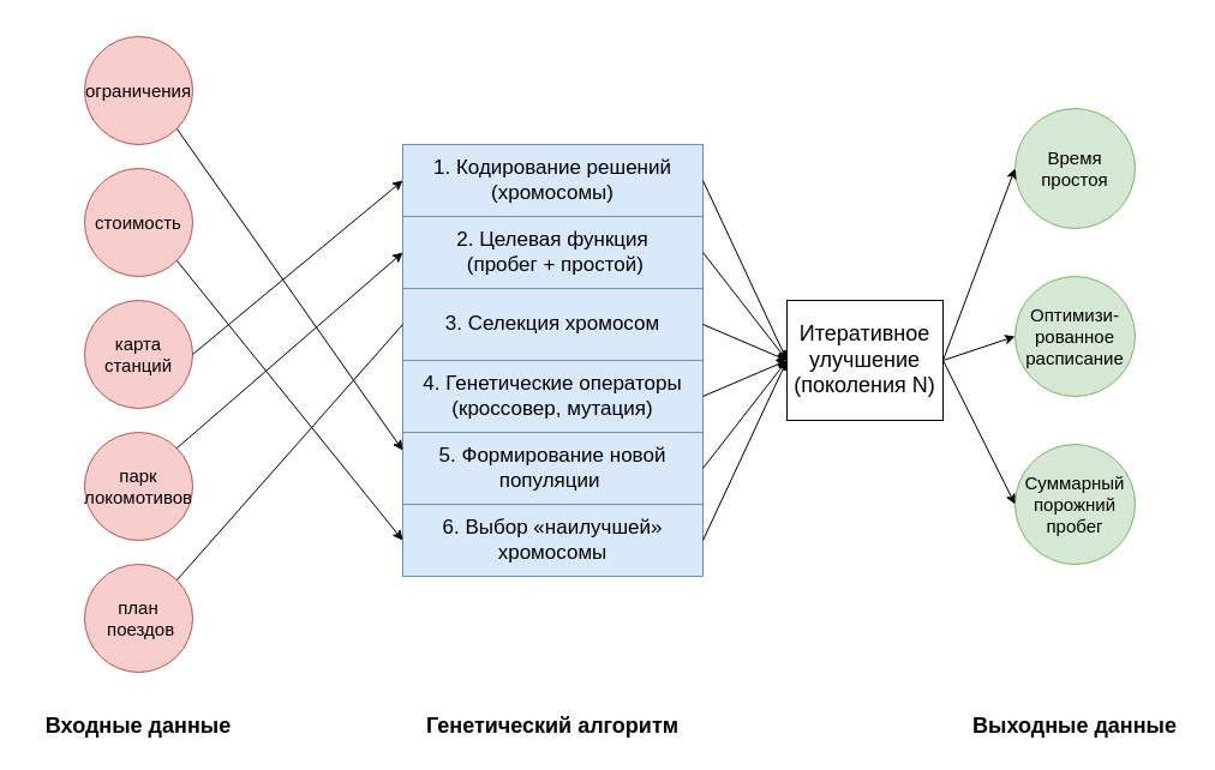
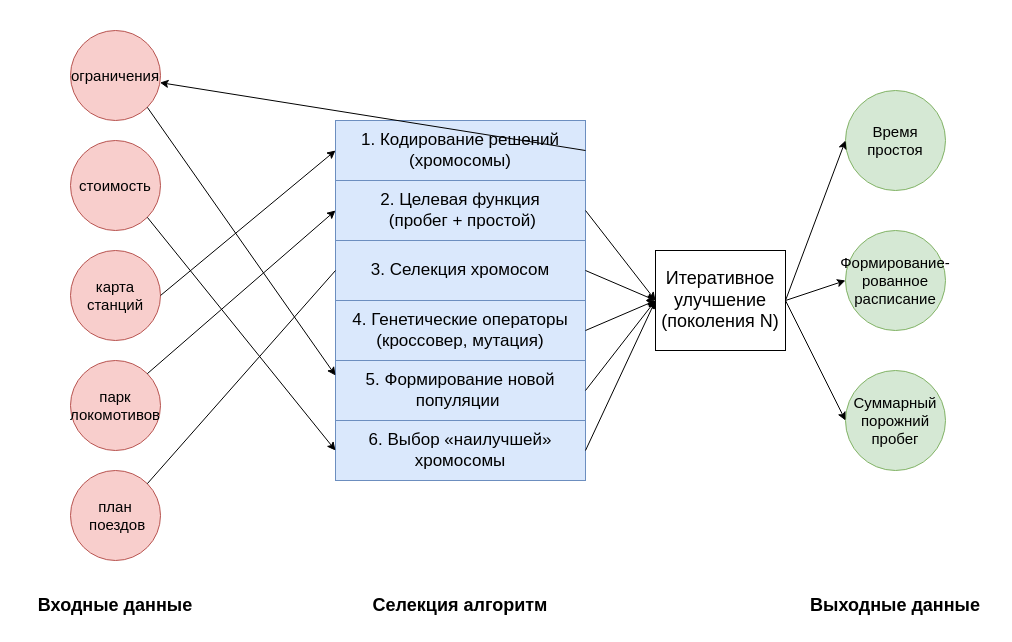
  <mxCell id="0" />
  <mxCell id="1" parent="0" />
- <mxCell id="2" value="Генетический алгоритм" style="text;html=1;align=center;verticalAlign=middle;whiteSpace=wrap;rounded=0;fontSize=18;fontStyle=1" vertex="1" parent="1"><mxGeometry x="344" y="590" width="232" height="30" as="geometry" /></mxCell>
+ <mxCell id="2" value="Селекция алгоритм" style="text;html=1;align=center;verticalAlign=middle;whiteSpace=wrap;rounded=0;fontSize=18;fontStyle=1" vertex="1" parent="1"><mxGeometry x="344" y="590" width="232" height="30" as="geometry" /></mxCell>
  <mxCell id="3" value="Входные данные" style="text;html=1;align=center;verticalAlign=middle;whiteSpace=wrap;rounded=0;fontSize=18;fontStyle=1" vertex="1" parent="1"><mxGeometry x="20" y="590" width="190" height="30" as="geometry" /></mxCell>
  <mxCell id="4" value="Выходные данные" style="text;html=1;align=center;verticalAlign=middle;whiteSpace=wrap;rounded=0;fontSize=18;fontStyle=1" vertex="1" parent="1"><mxGeometry x="800" y="590" width="190" height="30" as="geometry" /></mxCell>
  <mxCell id="5" value="карта станций" style="ellipse;whiteSpace=wrap;html=1;aspect=fixed;fontSize=15;fillColor=#f8cecc;strokeColor=#b85450;" vertex="1" parent="1"><mxGeometry x="70" y="250" width="90" height="90" as="geometry" /></mxCell>
  <mxCell id="6" value="парк локомотивов" style="ellipse;whiteSpace=wrap;html=1;aspect=fixed;fontSize=15;fillColor=#f8cecc;strokeColor=#b85450;" vertex="1" parent="1"><mxGeometry x="70" y="360" width="90" height="90" as="geometry" /></mxCell>
  <mxCell id="7" value="план&lt;div&gt;&amp;nbsp;поездов&lt;/div&gt;" style="ellipse;whiteSpace=wrap;html=1;aspect=fixed;fontSize=15;fillColor=#f8cecc;strokeColor=#b85450;" vertex="1" parent="1"><mxGeometry x="70" y="470" width="90" height="90" as="geometry" /></mxCell>
  <mxCell id="8" value="ограничения" style="ellipse;whiteSpace=wrap;html=1;aspect=fixed;fontSize=15;fillColor=#f8cecc;strokeColor=#b85450;" vertex="1" parent="1"><mxGeometry x="70" y="30" width="90" height="90" as="geometry" /></mxCell>
  <mxCell id="9" value="стоимость" style="ellipse;whiteSpace=wrap;html=1;aspect=fixed;fontSize=15;fillColor=#f8cecc;strokeColor=#b85450;" vertex="1" parent="1"><mxGeometry x="70" y="140" width="90" height="90" as="geometry" /></mxCell>
- <mxCell id="10" value="Оптимизи-рованное расписание" style="ellipse;whiteSpace=wrap;html=1;aspect=fixed;fontSize=15;fillColor=#d5e8d4;strokeColor=#82b366;" vertex="1" parent="1"><mxGeometry x="845" y="230" width="100" height="100" as="geometry" /></mxCell>
+ <mxCell id="10" value="Формирование-рованное расписание" style="ellipse;whiteSpace=wrap;html=1;aspect=fixed;fontSize=15;fillColor=#d5e8d4;strokeColor=#82b366;" vertex="1" parent="1"><mxGeometry x="845" y="230" width="100" height="100" as="geometry" /></mxCell>
  <mxCell id="11" value="Время простоя" style="ellipse;whiteSpace=wrap;html=1;aspect=fixed;fontSize=15;fillColor=#d5e8d4;strokeColor=#82b366;" vertex="1" parent="1"><mxGeometry x="845" y="90" width="100" height="100" as="geometry" /></mxCell>
  <mxCell id="12" value="Суммарный порожний пробег" style="ellipse;whiteSpace=wrap;html=1;aspect=fixed;fontSize=15;fillColor=#d5e8d4;strokeColor=#82b366;" vertex="1" parent="1"><mxGeometry x="845" y="370" width="100" height="100" as="geometry" /></mxCell>
  <mxCell id="13" value="" style="rounded=0;whiteSpace=wrap;html=1;" vertex="1" parent="1"><mxGeometry x="335" width="250" height="360" as="geometry" y="120" /></mxCell>
  <mxCell id="14" value="&lt;div&gt;&lt;span style=&quot;background-color: transparent; color: light-dark(rgb(0, 0, 0), rgb(255, 255, 255));&quot;&gt;1. Кодирование решений (хромосомы)&lt;/span&gt;&lt;/div&gt;" style="text;html=1;align=center;verticalAlign=middle;whiteSpace=wrap;rounded=0;fontSize=17;strokeColor=#6c8ebf;fillColor=#dae8fc;" vertex="1" parent="1"><mxGeometry x="335" width="250" height="60" as="geometry" y="120" /></mxCell>
  <mxCell id="15" value="&lt;div&gt;&lt;span style=&quot;background-color: transparent; color: light-dark(rgb(0, 0, 0), rgb(255, 255, 255));&quot;&gt;2. Целевая функция&lt;/span&gt;&lt;/div&gt;&lt;div&gt;&lt;span style=&quot;background-color: transparent; color: light-dark(rgb(0, 0, 0), rgb(255, 255, 255));&quot;&gt;&amp;nbsp;(пробег + простой)&lt;/span&gt;&lt;/div&gt;" style="text;html=1;align=center;verticalAlign=middle;whiteSpace=wrap;rounded=0;fontSize=17;strokeColor=#6c8ebf;fillColor=#dae8fc;" vertex="1" parent="1"><mxGeometry x="335" y="180" width="250" height="60" as="geometry" /></mxCell>
  <mxCell id="16" value="&lt;div&gt;3. Селекция хромосом&lt;/div&gt;" style="text;html=1;align=center;verticalAlign=middle;whiteSpace=wrap;rounded=0;fontSize=17;strokeColor=#6c8ebf;fillColor=#dae8fc;" vertex="1" parent="1"><mxGeometry x="335" y="240" width="250" height="60" as="geometry" /></mxCell>
  <mxCell id="17" value="&lt;div&gt;4. Генетические операторы (кроссовер, мутация)&lt;/div&gt;" style="text;html=1;align=center;verticalAlign=middle;whiteSpace=wrap;rounded=0;fontSize=17;strokeColor=#6c8ebf;fillColor=#dae8fc;" vertex="1" parent="1"><mxGeometry x="335" y="300" width="250" height="60" as="geometry" /></mxCell>
  <mxCell id="18" value="&lt;div&gt;5. Формирование новой популяции&amp;nbsp;&lt;/div&gt;" style="text;html=1;align=center;verticalAlign=middle;whiteSpace=wrap;rounded=0;fontSize=17;strokeColor=#6c8ebf;fillColor=#dae8fc;" vertex="1" parent="1"><mxGeometry x="335" y="360" width="250" height="60" as="geometry" /></mxCell>
  <mxCell id="19" value="&lt;div&gt;6. В&lt;span style=&quot;font-family: Arial, sans-serif; text-align: justify; background-color: transparent; color: light-dark(rgb(0, 0, 0), rgb(255, 255, 255));&quot;&gt;ыбор «наилучшей» хромосомы&lt;/span&gt;&lt;/div&gt;" style="text;html=1;align=center;verticalAlign=middle;whiteSpace=wrap;rounded=0;fontSize=17;strokeColor=#6c8ebf;fillColor=#dae8fc;" vertex="1" parent="1"><mxGeometry x="335" y="420" width="250" height="60" as="geometry" /></mxCell>
  <mxCell id="20" value="Итеративное улучшение (поколения N)" style="text;html=1;align=center;verticalAlign=middle;whiteSpace=wrap;rounded=0;fontSize=18;horizontal=1;fontStyle=0;strokeColor=default;" vertex="1" parent="1"><mxGeometry x="655" y="250" width="130" height="100" as="geometry" /></mxCell>
  <mxCell id="21" value="" style="endArrow=classic;html=1;rounded=0;entryX=0;entryY=0.5;entryDx=0;entryDy=0;exitX=1;exitY=0.5;exitDx=0;exitDy=0;" edge="1" parent="1" source="20" target="11"><mxGeometry width="50" height="50" relative="1" as="geometry"><mxPoint x="185" y="410" as="sourcePoint" /><mxPoint x="465" y="570" as="targetPoint" /></mxGeometry></mxCell>
  <mxCell id="22" value="" style="endArrow=classic;html=1;rounded=0;entryX=0;entryY=0.5;entryDx=0;entryDy=0;exitX=1;exitY=0.5;exitDx=0;exitDy=0;" edge="1" parent="1" source="20" target="10"><mxGeometry width="50" height="50" relative="1" as="geometry"><mxPoint x="635" y="280" as="sourcePoint" /><mxPoint x="695" as="targetPoint" y="120" /></mxGeometry></mxCell>
  <mxCell id="23" value="" style="endArrow=classic;html=1;rounded=0;entryX=0;entryY=0.5;entryDx=0;entryDy=0;exitX=1;exitY=0.5;exitDx=0;exitDy=0;" edge="1" parent="1" source="20" target="12"><mxGeometry width="50" height="50" relative="1" as="geometry"><mxPoint x="625" y="320" as="sourcePoint" /><mxPoint x="685" y="160" as="targetPoint" /></mxGeometry></mxCell>
  <mxCell id="24" value="" style="ellipse;whiteSpace=wrap;html=1;align=center;aspect=fixed;fillColor=none;strokeColor=none;resizable=0;perimeter=centerPerimeter;rotatable=0;allowArrows=0;points=[];outlineConnect=1;" vertex="1" parent="1"><mxGeometry x="365" y="20" width="10" height="10" as="geometry" /></mxCell>
  <mxCell id="25" value="" style="endArrow=classic;html=1;rounded=0;entryX=0;entryY=0.5;entryDx=0;entryDy=0;exitX=1;exitY=0.5;exitDx=0;exitDy=0;" edge="1" parent="1" source="5" target="14"><mxGeometry width="50" height="50" relative="1" as="geometry"><mxPoint x="525" y="90" as="sourcePoint" /><mxPoint x="585" y="-70" as="targetPoint" /></mxGeometry></mxCell>
  <mxCell id="26" value="" style="endArrow=classic;html=1;rounded=0;entryX=0;entryY=0.5;entryDx=0;entryDy=0;exitX=1;exitY=0;exitDx=0;exitDy=0;" edge="1" parent="1" source="6" target="15"><mxGeometry width="50" height="50" relative="1" as="geometry"><mxPoint x="535" y="90" as="sourcePoint" /><mxPoint x="595" y="-70" as="targetPoint" /></mxGeometry></mxCell>
  <mxCell id="27" value="" style="endArrow=classic;html=1;rounded=0;entryX=0;entryY=0.25;entryDx=0;entryDy=0;exitX=1;exitY=1;exitDx=0;exitDy=0;" edge="1" parent="1" source="8" target="18"><mxGeometry width="50" height="50" relative="1" as="geometry"><mxPoint x="295" y="80" as="sourcePoint" /><mxPoint x="355" y="-80" as="targetPoint" /></mxGeometry></mxCell>
  <mxCell id="28" value="" style="endArrow=classic;html=1;rounded=0;entryX=0;entryY=0.5;entryDx=0;entryDy=0;exitX=1;exitY=1;exitDx=0;exitDy=0;" edge="1" parent="1" source="9" target="19"><mxGeometry width="50" height="50" relative="1" as="geometry"><mxPoint x="275" y="210" as="sourcePoint" /><mxPoint x="335" y="50" as="targetPoint" /></mxGeometry></mxCell>
  <mxCell id="29" value="" style="endArrow=none;html=1;rounded=0;entryX=0;entryY=0.5;entryDx=0;entryDy=0;exitX=1;exitY=0;exitDx=0;exitDy=0;" edge="1" parent="1" source="7" target="16"><mxGeometry width="50" height="50" relative="1" as="geometry"><mxPoint x="275" y="150" as="sourcePoint" /><mxPoint x="335" y="-10" as="targetPoint" /></mxGeometry></mxCell>
- <mxCell id="30" value="" style="endArrow=classic;html=1;rounded=0;entryX=0;entryY=0.5;entryDx=0;entryDy=0;exitX=1;exitY=0.5;exitDx=0;exitDy=0;" edge="1" parent="1" source="14" target="20"><mxGeometry width="50" height="50" relative="1" as="geometry"><mxPoint x="725" y="240" as="sourcePoint" /><mxPoint x="785" y="80" as="targetPoint" /></mxGeometry></mxCell>
+ <mxCell id="30" value="" style="endArrow=classic;html=1;rounded=0;exitX=1;exitY=0.5;exitDx=0;exitDy=0;" edge="1" parent="1" source="14" target="8"><mxGeometry width="50" height="50" relative="1" as="geometry"><mxPoint x="725" y="240" as="sourcePoint" /><mxPoint x="785" y="80" as="targetPoint" /></mxGeometry></mxCell>
  <mxCell id="31" value="" style="endArrow=classic;html=1;rounded=0;entryX=0;entryY=0.5;entryDx=0;entryDy=0;exitX=1;exitY=0.5;exitDx=0;exitDy=0;" edge="1" parent="1" source="19" target="20"><mxGeometry width="50" height="50" relative="1" as="geometry"><mxPoint x="685" y="330" as="sourcePoint" /><mxPoint x="745" y="170" as="targetPoint" /></mxGeometry></mxCell>
  <mxCell id="32" value="" style="endArrow=classic;html=1;rounded=0;entryX=0;entryY=0.5;entryDx=0;entryDy=0;exitX=1;exitY=0.5;exitDx=0;exitDy=0;" edge="1" parent="1" source="15" target="20"><mxGeometry width="50" height="50" relative="1" as="geometry"><mxPoint x="685" y="290" as="sourcePoint" /><mxPoint x="745" y="130" as="targetPoint" /></mxGeometry></mxCell>
  <mxCell id="33" value="" style="endArrow=classic;html=1;rounded=0;entryX=0;entryY=0.5;entryDx=0;entryDy=0;exitX=1;exitY=0.5;exitDx=0;exitDy=0;" edge="1" parent="1" source="16" target="20"><mxGeometry width="50" height="50" relative="1" as="geometry"><mxPoint x="675" y="330" as="sourcePoint" /><mxPoint x="735" y="170" as="targetPoint" /></mxGeometry></mxCell>
  <mxCell id="34" value="" style="endArrow=classic;html=1;rounded=0;entryX=0;entryY=0.5;entryDx=0;entryDy=0;exitX=1;exitY=0.5;exitDx=0;exitDy=0;" edge="1" parent="1" source="17" target="20"><mxGeometry width="50" height="50" relative="1" as="geometry"><mxPoint x="715" y="310" as="sourcePoint" /><mxPoint x="775" y="150" as="targetPoint" /></mxGeometry></mxCell>
  <mxCell id="35" value="" style="endArrow=classic;html=1;rounded=0;entryX=0;entryY=0.5;entryDx=0;entryDy=0;exitX=1;exitY=0.5;exitDx=0;exitDy=0;" edge="1" parent="1" source="18" target="20"><mxGeometry width="50" height="50" relative="1" as="geometry"><mxPoint x="675" y="300" as="sourcePoint" /><mxPoint x="735" y="140" as="targetPoint" /></mxGeometry></mxCell>
